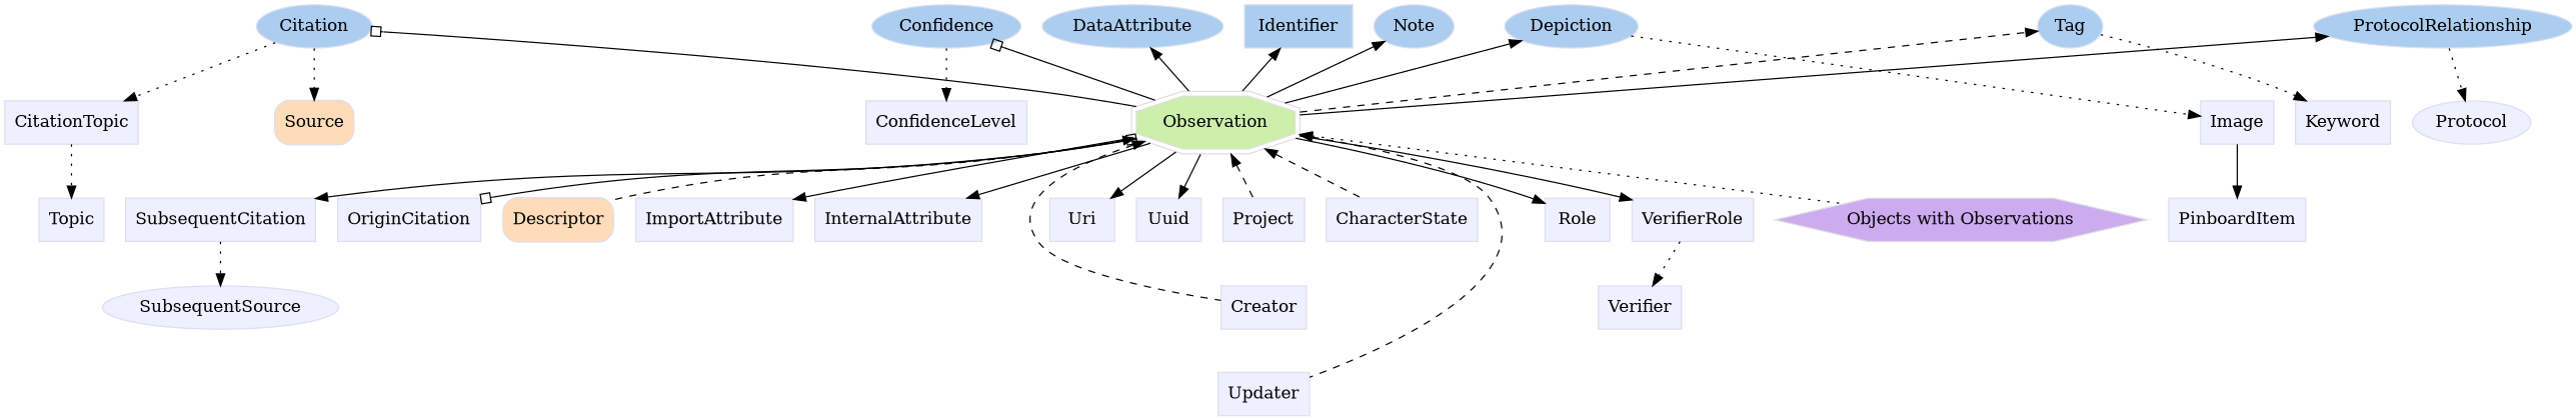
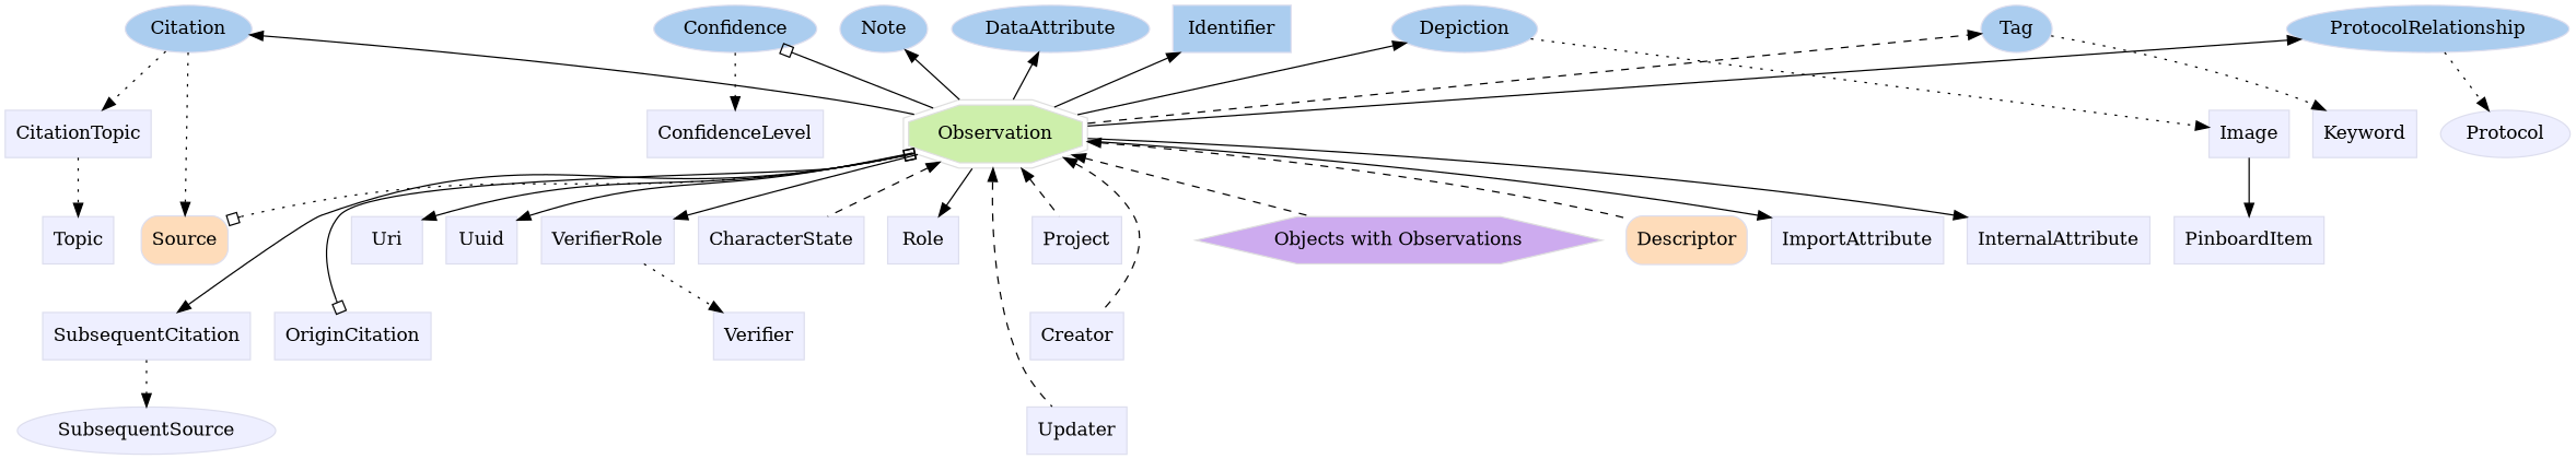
  digraph {
    rankdir=TB
    node [color="#dddeee" fillcolor="#eeefff" group=supporting shape=box style=filled]
    n1 [fillcolor="#abcdef" group=annotator height=0.5 label=Citation shape=oval width=1.1279]
    n2 [fillcolor="#abcdef" group=annotator height=0.5 label=Confidence shape=oval width=1.4833]
    n3 [fillcolor="#abcdef" group=annotator height=0.5 label=DataAttribute shape=oval width=1.7108]
    n4 [fillcolor="#abcdef" group=annotator height=0.5 label=Depiction shape=oval width=1.3127]
    n5 [fillcolor="#abcdef" group=annotator height=0.5 label=Identifier width=1.2558]
    n6 [fillcolor="#abcdef" group=annotator height=0.5 label=Tag shape=oval width=0.75]
    n7 [fillcolor="#abcdef" group=annotator height=0.5 label=Note shape=oval width=0.80088]
    n8 [fillcolor="#abcdef" group=annotator height=0.5 label=ProtocolRelationship shape=oval width=2.4643]
    n9 [color="#dedede" fillcolor="#cdefab" group=target height=0.61111 label=Observation shape=doubleoctagon width=1.7936]
    n10 [fillcolor="#fedcba" group=core height=0.51389 label=Source shape=Mrecord width=0.75]
    n11 [fillcolor="#fedcba" group=core height=0.51389 label=Descriptor shape=Mrecord width=1.0139]
    n12 [height=0.5 label=CitationTopic width=1.2639]
    n13 [height=0.5 label=ConfidenceLevel width=1.5139]
    n14 [height=0.5 label=Image width=0.75]
    n15 [height=0.5 label=ImportAttribute width=1.4201]
    n16 [height=0.5 label=InternalAttribute width=1.4826]
    n17 [height=0.5 label=Keyword width=0.92014]
    n18 [height=0.5 label=PinboardItem width=1.2535]
    n19 [height=0.5 label=Protocol shape=ellipse width=0.85764]
    n20 [height=0.5 label=Role width=0.75]
    n21 [height=0.5 label=SubsequentCitation width=1.691]
    n22 [height=0.5 label=SubsequentSource shape=ellipse width=1.6076]
    n23 [height=0.5 label=Topic width=0.75]
    n24 [height=0.5 label=Uri width=0.75]
    n25 [height=0.5 label=Uuid width=0.75]
    n26 [height=0.5 label=VerifierRole width=1.1493]
    n27 [height=0.5 label=Verifier width=0.79514]
    n28 [height=0.5 label=CharacterState width=1.3264]
    n29 [height=0.5 label=Creator width=0.78472]
    n30 [height=0.5 label=Project width=0.75347]
    n31 [height=0.5 label=Updater width=0.82639]
    n32 [height=0.5 label=OriginCitation width=1.316]
    n33 [color="#dedede" fillcolor="#cdabef" group=polymorphic height=0.5 label="Objects with Observations" shape=hexagon width=3.5021]
    subgraph sub_1 {
      rank=min
      n1
      n2
      n3
      n4
      n5
      n6
      n7
      n8
    }
    subgraph sub_2 {
      n9
      n10
      n11
    }
    subgraph sub_3 {
      n12
      n13
      n14
      n15
      n16
      n17
      n18
      n19
      n20
      n21
      n22
      n23
      n24
      n25
      n26
      n27
      n28
      n29
      n30
      n31
      n32
    }
    n1 -> n10 [style=dotted]
    n1 -> n12 [style=dotted]
    n2 -> n13 [style=dotted]
    n4 -> n14 [style=dotted]
    n6 -> n17 [style=dotted]
    n8 -> n19 [style=dotted]
-   n9 -> n1 [arrowhead=obox]
+   n9 -> n1
    n9 -> n2 [arrowhead=obox]
    n9 -> n3
    n9 -> n4
    n9 -> n5
    n9 -> n6 [style=dashed]
    n9 -> n7
    n9 -> n8
+   n9 -> n10 [arrowhead=obox arrowtail=obox dir=both style=dotted]
    n9 -> n11 [dir=back style=dashed]
    n9 -> n15
    n9 -> n16
    n9 -> n20
    n9 -> n21
    n9 -> n24
    n9 -> n25
    n9 -> n26
    n9 -> n28 [dir=back style=dashed]
    n9 -> n29 [dir=back style=dashed]
    n9 -> n30 [dir=back style=dashed]
    n9 -> n31 [dir=back style=dashed]
    n9 -> n32 [arrowhead=obox arrowtail=obox dir=both]
-   n9 -> n33 [dir=back style=dotted]
+   n9 -> n33 [dir=back style=dashed]
    n10 -> n21 [style=invis]
    n10 -> n32 [style=invis]
    n12 -> n23 [style=dotted]
    n14 -> n18
    n20 -> n27 [style=invis]
    n21 -> n22 [style=dotted]
    n26 -> n27 [style=dotted]
    n29 -> n31 [style=invis]
    n30 -> n29 [style=invis]
  }
